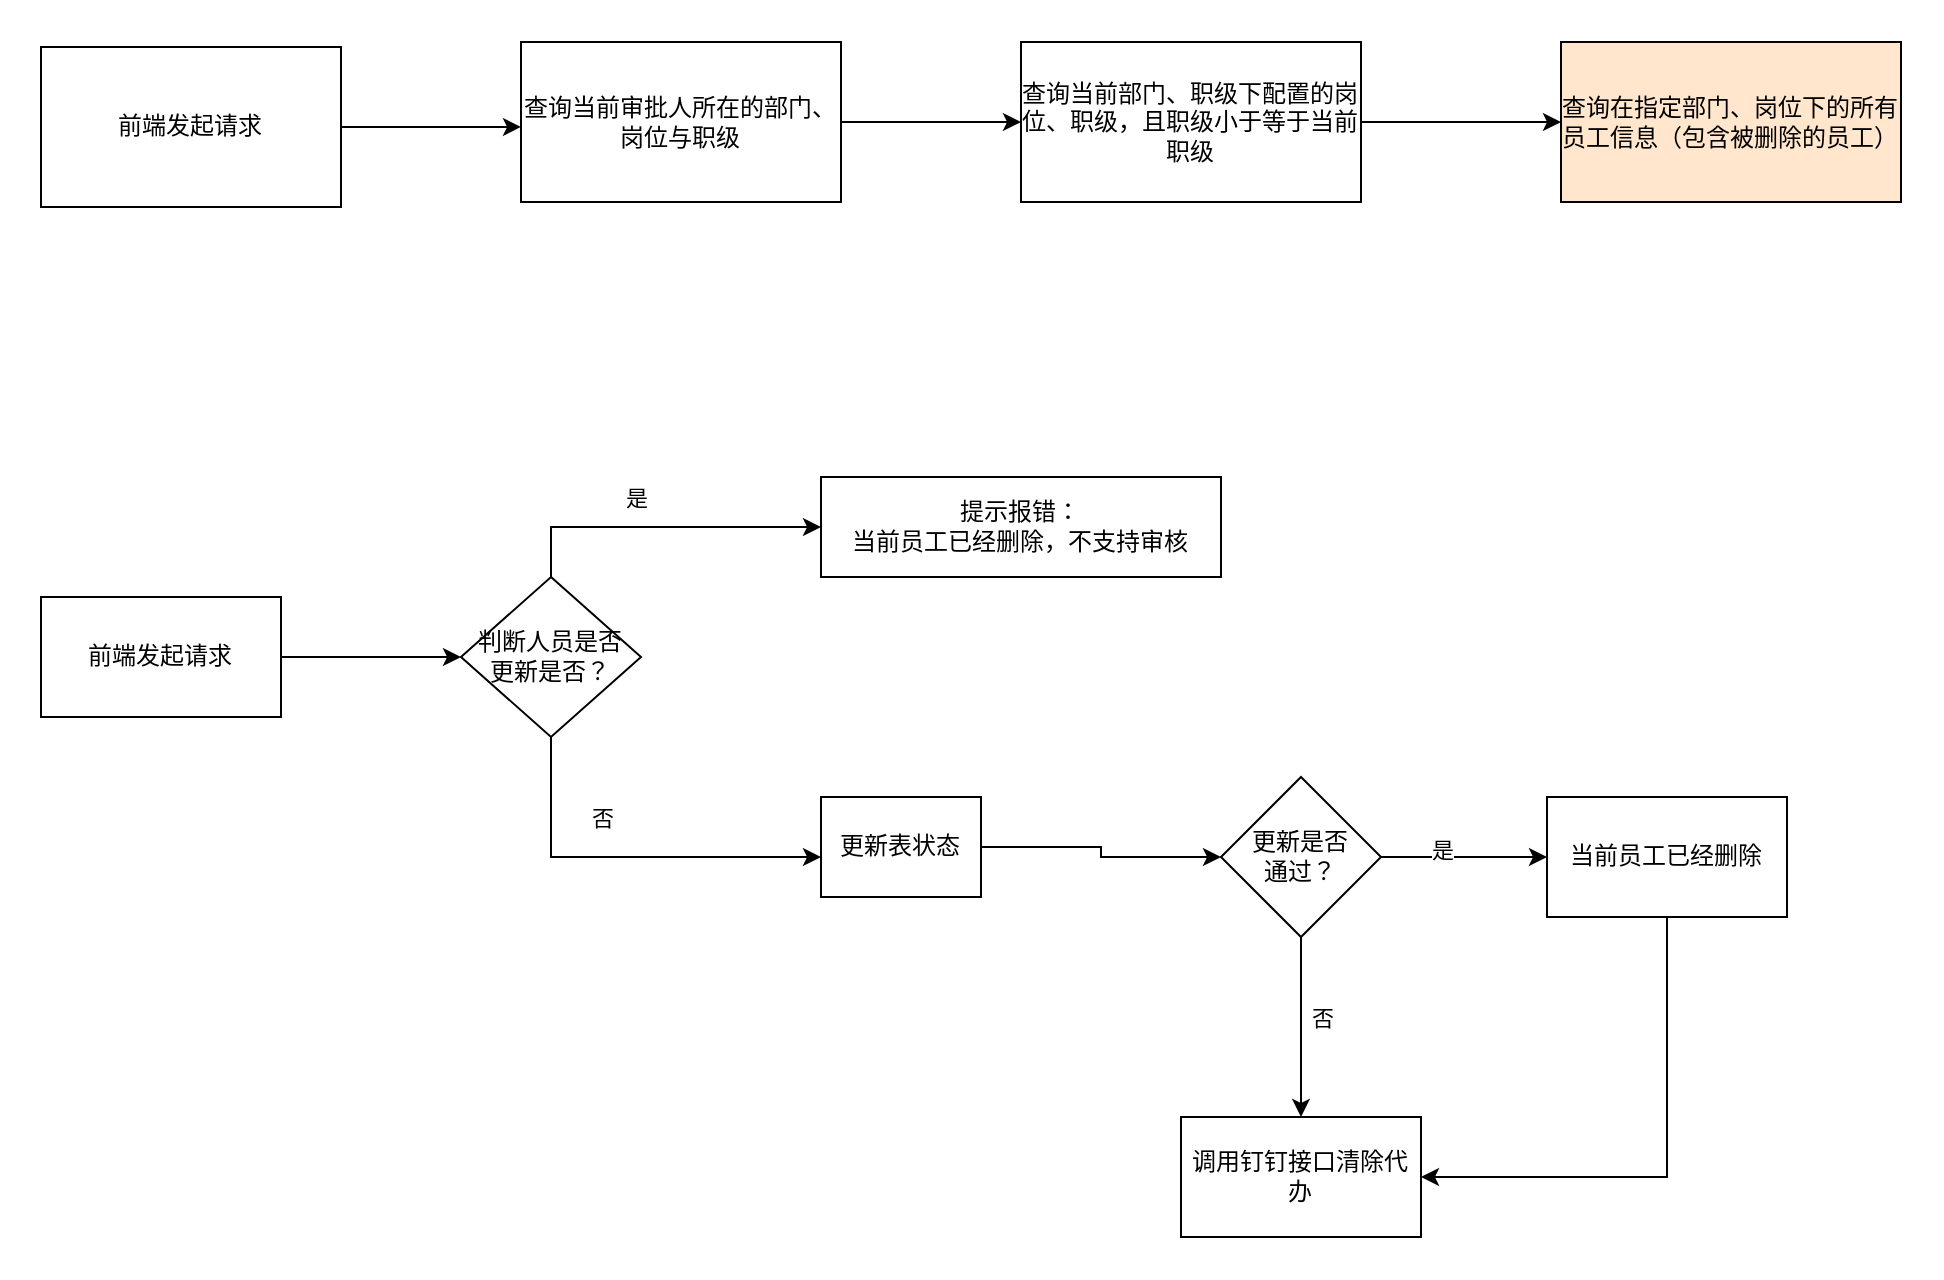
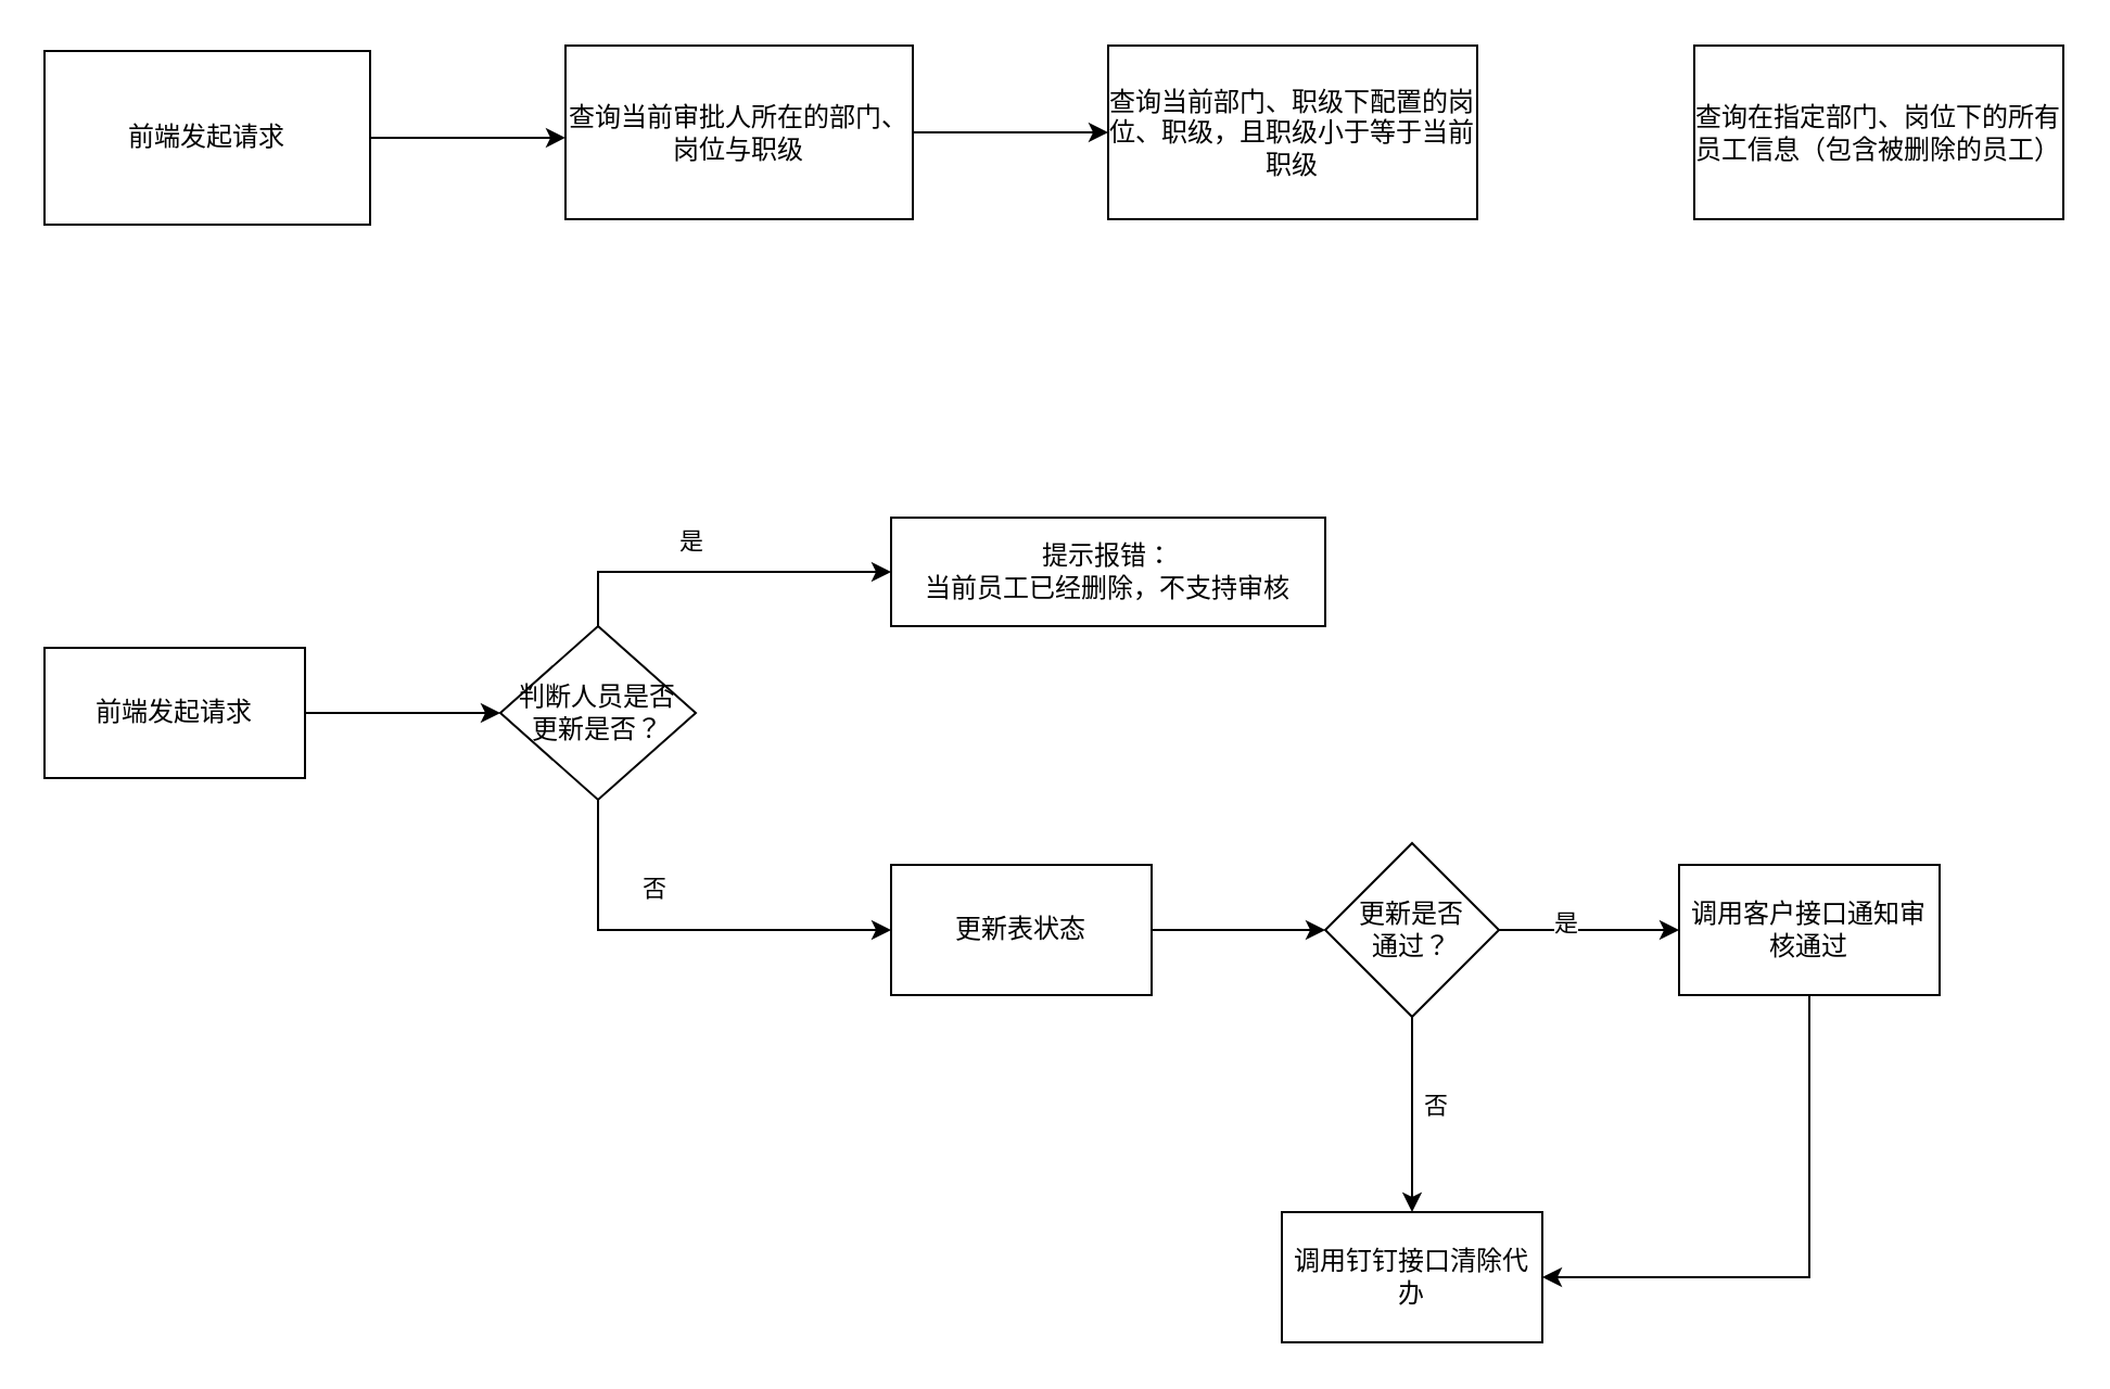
  <mxCell id="0" />
  <mxCell id="1" parent="0" />
  <mxCell id="2" value="" style="edgeStyle=orthogonalEdgeStyle;rounded=0;orthogonalLoop=1;jettySize=auto;html=1;exitX=0.5;exitY=0;exitDx=0;exitDy=0;" edge="1" parent="1" source="6" target="7"><mxGeometry relative="1" as="geometry" /></mxCell>
  <mxCell id="3" value="是" style="edgeLabel;html=1;align=center;verticalAlign=middle;resizable=0;points=[];" vertex="1" connectable="0" parent="2"><mxGeometry x="-0.163" y="3" relative="1" as="geometry"><mxPoint y="-12" as="offset" /></mxGeometry></mxCell>
  <mxCell id="4" value="" style="edgeStyle=orthogonalEdgeStyle;rounded=0;orthogonalLoop=1;jettySize=auto;html=1;" edge="1" parent="1" source="6" target="11"><mxGeometry relative="1" as="geometry"><Array as="points"><mxPoint x="275" y="428" /></Array></mxGeometry></mxCell>
  <mxCell id="5" value="否" style="edgeLabel;html=1;align=center;verticalAlign=middle;resizable=0;points=[];" vertex="1" connectable="0" parent="4"><mxGeometry x="-0.59" y="1" relative="1" as="geometry"><mxPoint x="24" as="offset" /></mxGeometry></mxCell>
  <mxCell id="6" value="判断人员是否&lt;br&gt;更新是否？" style="rhombus;whiteSpace=wrap;html=1;" vertex="1" parent="1"><mxGeometry x="230" y="288" width="90" height="80" as="geometry" /></mxCell>
  <mxCell id="7" value="提示报错：&lt;br&gt;当前员工已经删除，不支持审核" style="whiteSpace=wrap;html=1;" vertex="1" parent="1"><mxGeometry x="410" y="238" width="200" height="50" as="geometry" /></mxCell>
  <mxCell id="8" value="" style="edgeStyle=orthogonalEdgeStyle;rounded=0;orthogonalLoop=1;jettySize=auto;html=1;exitX=1;exitY=0.5;exitDx=0;exitDy=0;" edge="1" parent="1" source="16" target="13"><mxGeometry relative="1" as="geometry" /></mxCell>
  <mxCell id="9" value="是" style="edgeLabel;html=1;align=center;verticalAlign=middle;resizable=0;points=[];" vertex="1" connectable="0" parent="8"><mxGeometry x="-0.277" y="4" relative="1" as="geometry"><mxPoint as="offset" /></mxGeometry></mxCell>
  <mxCell id="10" style="edgeStyle=orthogonalEdgeStyle;rounded=0;orthogonalLoop=1;jettySize=auto;html=1;exitX=1;exitY=0.5;exitDx=0;exitDy=0;" edge="1" parent="1" source="11" target="16"><mxGeometry relative="1" as="geometry" /></mxCell>
- <mxCell id="11" value="更新表状态" style="whiteSpace=wrap;html=1;" vertex="1" parent="1"><mxGeometry x="410" y="398" width="80" height="50" as="geometry" /></mxCell>
+ <mxCell id="11" value="更新表状态" style="whiteSpace=wrap;html=1;" vertex="1" parent="1"><mxGeometry x="410" y="398" width="120" height="60" as="geometry" /></mxCell>
  <mxCell id="12" style="edgeStyle=orthogonalEdgeStyle;rounded=0;orthogonalLoop=1;jettySize=auto;html=1;exitX=0.5;exitY=1;exitDx=0;exitDy=0;entryX=1;entryY=0.5;entryDx=0;entryDy=0;" edge="1" parent="1" source="13" target="17"><mxGeometry relative="1" as="geometry" /></mxCell>
- <mxCell id="13" value="当前员工已经删除" style="whiteSpace=wrap;html=1;" vertex="1" parent="1"><mxGeometry x="773" y="398" width="120" height="60" as="geometry" /></mxCell>
+ <mxCell id="13" value="调用客户接口通知审核通过" style="whiteSpace=wrap;html=1;" vertex="1" parent="1"><mxGeometry x="773" y="398" width="120" height="60" as="geometry" /></mxCell>
  <mxCell id="14" value="" style="edgeStyle=orthogonalEdgeStyle;rounded=0;orthogonalLoop=1;jettySize=auto;html=1;" edge="1" parent="1" source="16" target="17"><mxGeometry relative="1" as="geometry" /></mxCell>
  <mxCell id="15" value="否" style="edgeLabel;html=1;align=center;verticalAlign=middle;resizable=0;points=[];" vertex="1" connectable="0" parent="14"><mxGeometry x="-0.333" relative="1" as="geometry"><mxPoint x="10" y="10" as="offset" /></mxGeometry></mxCell>
  <mxCell id="16" value="更新是否&lt;br&gt;通过？" style="rhombus;whiteSpace=wrap;html=1;" vertex="1" parent="1"><mxGeometry x="610" y="388" width="80" height="80" as="geometry" /></mxCell>
  <mxCell id="17" value="调用钉钉接口清除代办" style="whiteSpace=wrap;html=1;" vertex="1" parent="1"><mxGeometry x="590" y="558" width="120" height="60" as="geometry" /></mxCell>
  <mxCell id="18" style="edgeStyle=orthogonalEdgeStyle;rounded=0;orthogonalLoop=1;jettySize=auto;html=1;exitX=1;exitY=0.5;exitDx=0;exitDy=0;entryX=0;entryY=0.531;entryDx=0;entryDy=0;entryPerimeter=0;" edge="1" parent="1" source="19" target="23"><mxGeometry relative="1" as="geometry"><mxPoint x="240" y="68" as="targetPoint" /></mxGeometry></mxCell>
  <mxCell id="19" value="前端发起请求" style="rounded=0;whiteSpace=wrap;html=1;" vertex="1" parent="1"><mxGeometry x="20" y="23" width="150" height="80" as="geometry" /></mxCell>
  <mxCell id="20" style="edgeStyle=orthogonalEdgeStyle;rounded=0;orthogonalLoop=1;jettySize=auto;html=1;exitX=1;exitY=0.5;exitDx=0;exitDy=0;" edge="1" parent="1" source="21" target="6"><mxGeometry relative="1" as="geometry" /></mxCell>
  <mxCell id="21" value="前端发起请求" style="rounded=0;whiteSpace=wrap;html=1;" vertex="1" parent="1"><mxGeometry x="20" y="298" width="120" height="60" as="geometry" /></mxCell>
  <mxCell id="22" value="" style="edgeStyle=orthogonalEdgeStyle;rounded=0;orthogonalLoop=1;jettySize=auto;html=1;" edge="1" parent="1" source="23" target="25"><mxGeometry relative="1" as="geometry" /></mxCell>
  <mxCell id="23" value="查询当前审批人所在的部门、岗位与职级" style="rounded=0;whiteSpace=wrap;html=1;" vertex="1" parent="1"><mxGeometry x="260" y="20.5" width="160" height="80" as="geometry" /></mxCell>
- <mxCell id="24" value="" style="edgeStyle=orthogonalEdgeStyle;rounded=0;orthogonalLoop=1;jettySize=auto;html=1;" edge="1" parent="1" source="25" target="26"><mxGeometry relative="1" as="geometry" /></mxCell>
  <mxCell id="25" value="查询当前部门、职级下配置的岗位、职级，且职级小于等于当前职级" style="whiteSpace=wrap;html=1;rounded=0;" vertex="1" parent="1"><mxGeometry x="510" y="20.5" width="170" height="80" as="geometry" /></mxCell>
- <mxCell id="26" value="查询在指定部门、岗位下的所有员工信息（包含被删除的员工）" style="whiteSpace=wrap;html=1;rounded=0;fillColor=#ffe6cc;" vertex="1" parent="1"><mxGeometry x="780" y="20.5" width="170" height="80" as="geometry" /></mxCell>
+ <mxCell id="26" value="查询在指定部门、岗位下的所有员工信息（包含被删除的员工）" style="whiteSpace=wrap;html=1;rounded=0;" vertex="1" parent="1"><mxGeometry x="780" y="20.5" width="170" height="80" as="geometry" /></mxCell>
